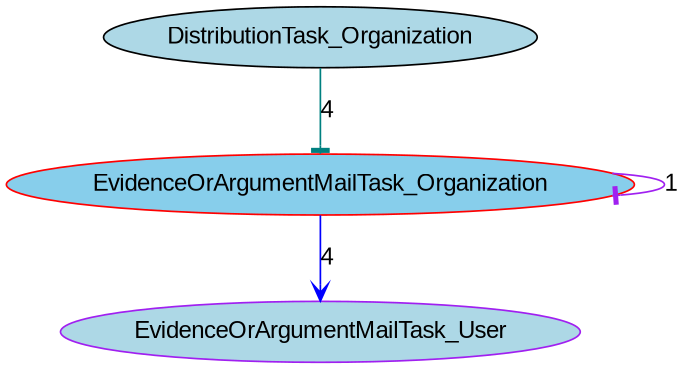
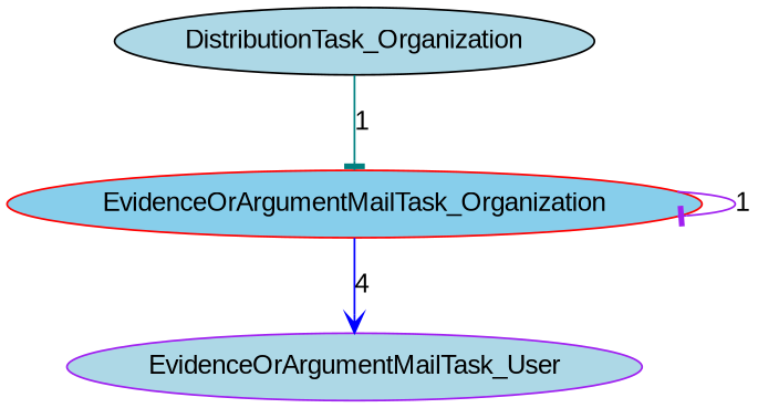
  digraph {
    fontname="Liberation Sans"
    rankdir=TB
    node [fillcolor=lightblue fontname="Liberation Sans" style=filled]
    edge [arrowhead=tee fontname="Liberation Sans"]
    EvidenceOrArgumentMailTask_Organization [color=red fillcolor=skyblue]
    EvidenceOrArgumentMailTask_User [color=purple]
    DistributionTask_Organization [color=black]
    EvidenceOrArgumentMailTask_Organization -> EvidenceOrArgumentMailTask_Organization [color=purple label=1]
    EvidenceOrArgumentMailTask_Organization -> EvidenceOrArgumentMailTask_User [arrowhead=vee color=blue label=4]
-   DistributionTask_Organization -> EvidenceOrArgumentMailTask_Organization [color=teal label=4]
+   DistributionTask_Organization -> EvidenceOrArgumentMailTask_Organization [color=teal label=1]
  }
